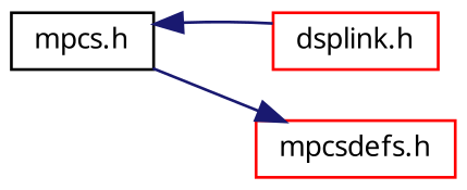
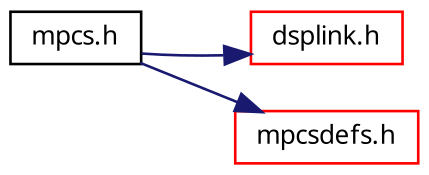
  digraph {
    fontname="Noto Sans"
    rankdir=LR
    node [color=red fillcolor=white fontname="Noto Sans" fontsize=10 shape=record style=filled]
    edge [color=midnightblue fontname="Noto Sans" fontsize=10 labelfontname=Helvetica labelfontsize=10 style=solid]
    n1 [color=black height=0.2 label="mpcs.h" width=0.4]
    n2 [height=0.2 label="dsplink.h" width=0.4]
    n3 [height=0.2 label="mpcsdefs.h" width=0.4]
-   n2 -> n1
+   n1 -> n2
    n1 -> n3
  }
